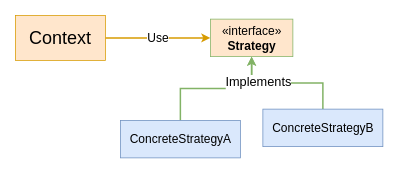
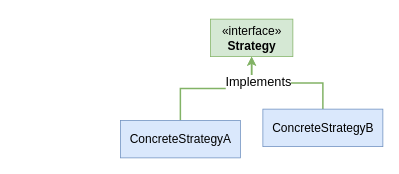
  <mxCell id="0" />
  <mxCell id="1" parent="0" />
- <mxCell id="2" value="Use" style="edgeStyle=orthogonalEdgeStyle;rounded=0;orthogonalLoop=1;jettySize=auto;html=1;exitX=1;exitY=0.5;exitDx=0;exitDy=0;entryX=0;entryY=0.5;entryDx=0;entryDy=0;fontSize=16;strokeWidth=2;fillColor=#ffe6cc;strokeColor=#d79b00;" edge="1" parent="1" source="3" target="4"><mxGeometry relative="1" as="geometry" /></mxCell>
- <mxCell id="3" value="Context" style="rounded=0;whiteSpace=wrap;html=1;fontSize=24;fillColor=#ffe6cc;strokeColor=#d79b00;" vertex="1" parent="1"><mxGeometry x="20" y="20" width="120" height="60" as="geometry" /></mxCell>
- <mxCell id="4" value="«interface»&lt;br style=&quot;font-size: 16px;&quot;&gt;&lt;b style=&quot;font-size: 16px;&quot;&gt;Strategy&lt;/b&gt;" style="html=1;fontSize=16;fillColor=#ffe6cc;strokeColor=#82b366;" vertex="1" parent="1"><mxGeometry x="280" y="25" width="110" height="50" as="geometry" /></mxCell>
+ <mxCell id="4" value="«interface»&lt;br style=&quot;font-size: 16px;&quot;&gt;&lt;b style=&quot;font-size: 16px;&quot;&gt;Strategy&lt;/b&gt;" style="html=1;fontSize=16;fillColor=#d5e8d4;strokeColor=#82b366;" vertex="1" parent="1"><mxGeometry x="280" y="25" width="110" height="50" as="geometry" /></mxCell>
  <mxCell id="5" style="edgeStyle=orthogonalEdgeStyle;rounded=0;orthogonalLoop=1;jettySize=auto;html=1;exitX=0.5;exitY=0;exitDx=0;exitDy=0;entryX=0.5;entryY=1;entryDx=0;entryDy=0;strokeWidth=2;fontSize=16;fillColor=#d5e8d4;strokeColor=#82b366;" edge="1" parent="1" source="6" target="4"><mxGeometry relative="1" as="geometry" /></mxCell>
  <mxCell id="6" value="ConcreteStrategyA" style="html=1;fontSize=16;fillColor=#dae8fc;strokeColor=#6c8ebf;" vertex="1" parent="1"><mxGeometry x="160" y="160" width="160" height="50" as="geometry" /></mxCell>
  <mxCell id="7" value="Implements" style="edgeStyle=orthogonalEdgeStyle;rounded=0;orthogonalLoop=1;jettySize=auto;html=1;exitX=0.5;exitY=0;exitDx=0;exitDy=0;strokeWidth=2;fontSize=17;fillColor=#d5e8d4;strokeColor=#82b366;" edge="1" parent="1" source="8" target="4"><mxGeometry x="0.472" relative="1" as="geometry"><mxPoint as="offset" /></mxGeometry></mxCell>
  <mxCell id="8" value="ConcreteStrategyB" style="html=1;fontSize=16;fillColor=#dae8fc;strokeColor=#6c8ebf;" vertex="1" parent="1"><mxGeometry x="350" y="145" width="160" height="50" as="geometry" /></mxCell>
